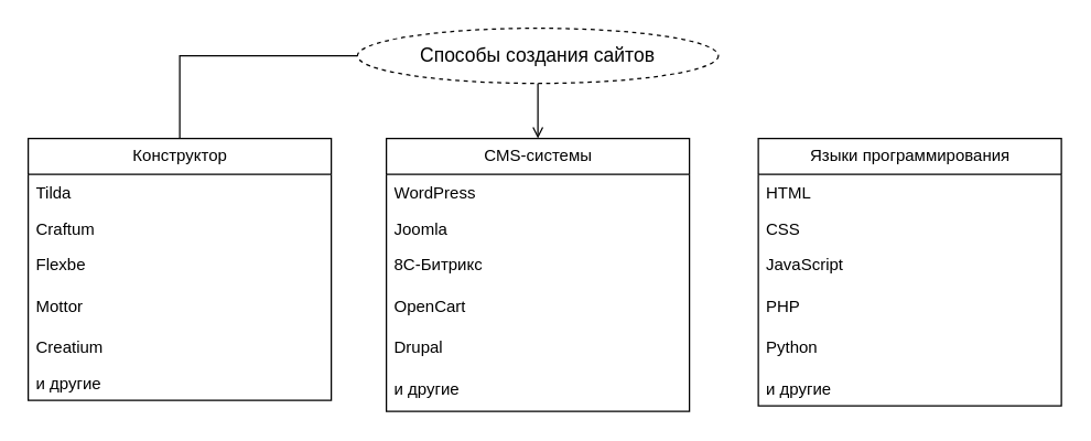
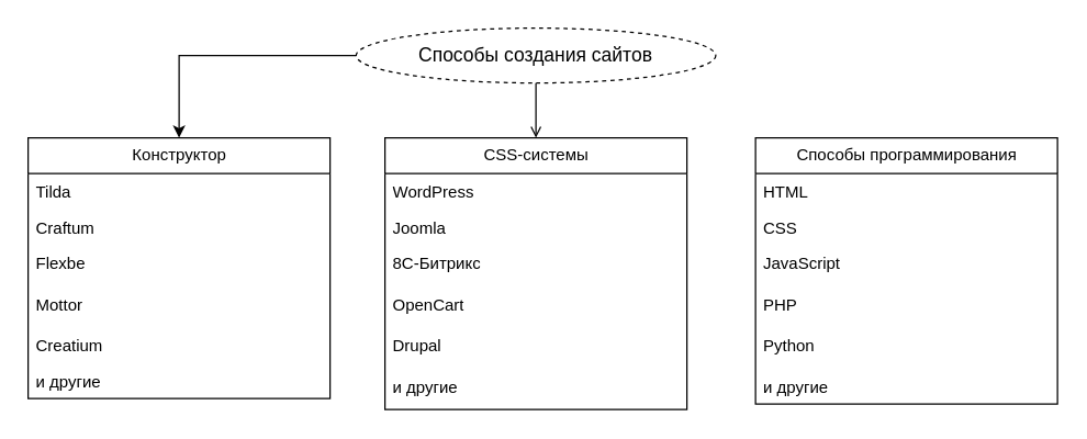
  <mxCell id="0" />
  <mxCell id="1" parent="0" />
- <mxCell id="2" style="edgeStyle=orthogonalEdgeStyle;rounded=0;orthogonalLoop=1;jettySize=auto;html=1;entryX=0.5;entryY=0;entryDx=0;entryDy=0;fontSize=14;endArrow=none;" parent="1" source="3" target="5" edge="1"><mxGeometry relative="1" as="geometry"><mxPoint x="130" y="100" as="targetPoint" /></mxGeometry></mxCell>
+ <mxCell id="2" style="edgeStyle=orthogonalEdgeStyle;rounded=0;orthogonalLoop=1;jettySize=auto;html=1;entryX=0.5;entryY=0;entryDx=0;entryDy=0;fontSize=14;" parent="1" source="3" target="5" edge="1"><mxGeometry relative="1" as="geometry"><mxPoint x="130" y="100" as="targetPoint" /></mxGeometry></mxCell>
  <mxCell id="3" value="Способы создания сайтов" style="ellipse;whiteSpace=wrap;html=1;fontSize=14;dashed=1;" parent="1" vertex="1"><mxGeometry x="259" y="20" width="262" height="40" as="geometry" /></mxCell>
  <mxCell id="4" value="" style="endArrow=open;html=1;rounded=0;exitX=0.5;exitY=1;exitDx=0;exitDy=0;entryX=0.5;entryY=0;entryDx=0;entryDy=0;fontSize=14;" parent="1" source="3" target="12" edge="1"><mxGeometry width="50" height="50" relative="1" as="geometry"><mxPoint x="380" y="250" as="sourcePoint" /><mxPoint x="390" y="100" as="targetPoint" /></mxGeometry></mxCell>
  <mxCell id="5" value="Конструктор" style="swimlane;fontStyle=0;childLayout=stackLayout;horizontal=1;startSize=26;fillColor=none;horizontalStack=0;resizeParent=1;resizeParentMax=0;resizeLast=0;collapsible=1;marginBottom=0;html=1;" parent="1" vertex="1"><mxGeometry x="20" y="100" width="220" height="190" as="geometry" /></mxCell>
  <mxCell id="6" value="Tilda" style="text;strokeColor=none;fillColor=none;align=left;verticalAlign=top;spacingLeft=4;spacingRight=4;overflow=hidden;rotatable=0;points=[[0,0.5],[1,0.5]];portConstraint=eastwest;whiteSpace=wrap;html=1;" parent="5" vertex="1"><mxGeometry y="26" width="220" height="26" as="geometry" /></mxCell>
  <mxCell id="7" value="Craftum" style="text;strokeColor=none;fillColor=none;align=left;verticalAlign=top;spacingLeft=4;spacingRight=4;overflow=hidden;rotatable=0;points=[[0,0.5],[1,0.5]];portConstraint=eastwest;whiteSpace=wrap;html=1;" parent="5" vertex="1"><mxGeometry y="52" width="220" height="26" as="geometry" /></mxCell>
  <mxCell id="8" value="Flexbe" style="text;strokeColor=none;fillColor=none;spacingLeft=4;spacingRight=4;overflow=hidden;rotatable=0;points=[[0,0.5],[1,0.5]];portConstraint=eastwest;fontSize=12;whiteSpace=wrap;html=1;" parent="5" vertex="1"><mxGeometry y="78" width="220" height="30" as="geometry" /></mxCell>
  <mxCell id="9" value="Mottor" style="text;strokeColor=none;fillColor=none;spacingLeft=4;spacingRight=4;overflow=hidden;rotatable=0;points=[[0,0.5],[1,0.5]];portConstraint=eastwest;fontSize=12;whiteSpace=wrap;html=1;" parent="5" vertex="1"><mxGeometry y="108" width="220" height="30" as="geometry" /></mxCell>
  <mxCell id="10" value="Creatium" style="text;strokeColor=none;fillColor=none;align=left;verticalAlign=top;spacingLeft=4;spacingRight=4;overflow=hidden;rotatable=0;points=[[0,0.5],[1,0.5]];portConstraint=eastwest;whiteSpace=wrap;html=1;" parent="5" vertex="1"><mxGeometry y="138" width="220" height="26" as="geometry" /></mxCell>
  <mxCell id="11" value="и другие" style="text;strokeColor=none;fillColor=none;align=left;verticalAlign=top;spacingLeft=4;spacingRight=4;overflow=hidden;rotatable=0;points=[[0,0.5],[1,0.5]];portConstraint=eastwest;whiteSpace=wrap;html=1;" parent="5" vertex="1"><mxGeometry y="164" width="220" height="26" as="geometry" /></mxCell>
- <mxCell id="12" value="CMS-системы" style="swimlane;fontStyle=0;childLayout=stackLayout;horizontal=1;startSize=26;fillColor=none;horizontalStack=0;resizeParent=1;resizeParentMax=0;resizeLast=0;collapsible=1;marginBottom=0;html=1;" parent="1" vertex="1"><mxGeometry x="280" y="100" width="220" height="198" as="geometry" /></mxCell>
+ <mxCell id="12" value="CSS-системы" style="swimlane;fontStyle=0;childLayout=stackLayout;horizontal=1;startSize=26;fillColor=none;horizontalStack=0;resizeParent=1;resizeParentMax=0;resizeLast=0;collapsible=1;marginBottom=0;html=1;" parent="1" vertex="1"><mxGeometry x="280" y="100" width="220" height="198" as="geometry" /></mxCell>
  <mxCell id="13" value="WordPress" style="text;strokeColor=none;fillColor=none;align=left;verticalAlign=top;spacingLeft=4;spacingRight=4;overflow=hidden;rotatable=0;points=[[0,0.5],[1,0.5]];portConstraint=eastwest;whiteSpace=wrap;html=1;" parent="12" vertex="1"><mxGeometry y="26" width="220" height="26" as="geometry" /></mxCell>
  <mxCell id="14" value="Joomla&amp;nbsp;" style="text;strokeColor=none;fillColor=none;align=left;verticalAlign=top;spacingLeft=4;spacingRight=4;overflow=hidden;rotatable=0;points=[[0,0.5],[1,0.5]];portConstraint=eastwest;whiteSpace=wrap;html=1;" parent="12" vertex="1"><mxGeometry y="52" width="220" height="26" as="geometry" /></mxCell>
  <mxCell id="15" value="8С-Битрикс" style="text;strokeColor=none;fillColor=none;spacingLeft=4;spacingRight=4;overflow=hidden;rotatable=0;points=[[0,0.5],[1,0.5]];portConstraint=eastwest;fontSize=12;whiteSpace=wrap;html=1;" parent="12" vertex="1"><mxGeometry y="78" width="220" height="30" as="geometry" /></mxCell>
  <mxCell id="16" value="OpenCart" style="text;strokeColor=none;fillColor=none;spacingLeft=4;spacingRight=4;overflow=hidden;rotatable=0;points=[[0,0.5],[1,0.5]];portConstraint=eastwest;fontSize=12;whiteSpace=wrap;html=1;" parent="12" vertex="1"><mxGeometry y="108" width="220" height="30" as="geometry" /></mxCell>
  <mxCell id="17" value="Drupal" style="text;strokeColor=none;fillColor=none;spacingLeft=4;spacingRight=4;overflow=hidden;rotatable=0;points=[[0,0.5],[1,0.5]];portConstraint=eastwest;fontSize=12;whiteSpace=wrap;html=1;" parent="12" vertex="1"><mxGeometry y="138" width="220" height="30" as="geometry" /></mxCell>
  <mxCell id="18" value="и другие" style="text;strokeColor=none;fillColor=none;spacingLeft=4;spacingRight=4;overflow=hidden;rotatable=0;points=[[0,0.5],[1,0.5]];portConstraint=eastwest;fontSize=12;whiteSpace=wrap;html=1;" parent="12" vertex="1"><mxGeometry y="168" width="220" height="30" as="geometry" /></mxCell>
- <mxCell id="19" value="Языки программирования" style="swimlane;fontStyle=0;childLayout=stackLayout;horizontal=1;startSize=26;fillColor=none;horizontalStack=0;resizeParent=1;resizeParentMax=0;resizeLast=0;collapsible=1;marginBottom=0;html=1;" parent="1" vertex="1"><mxGeometry x="550" y="100" width="220" height="194" as="geometry" /></mxCell>
+ <mxCell id="19" value="Способы программирования" style="swimlane;fontStyle=0;childLayout=stackLayout;horizontal=1;startSize=26;fillColor=none;horizontalStack=0;resizeParent=1;resizeParentMax=0;resizeLast=0;collapsible=1;marginBottom=0;html=1;" parent="1" vertex="1"><mxGeometry x="550" y="100" width="220" height="194" as="geometry" /></mxCell>
  <mxCell id="20" value="HTML" style="text;strokeColor=none;fillColor=none;align=left;verticalAlign=top;spacingLeft=4;spacingRight=4;overflow=hidden;rotatable=0;points=[[0,0.5],[1,0.5]];portConstraint=eastwest;whiteSpace=wrap;html=1;" parent="19" vertex="1"><mxGeometry y="26" width="220" height="26" as="geometry" /></mxCell>
  <mxCell id="21" value="CSS" style="text;strokeColor=none;fillColor=none;align=left;verticalAlign=top;spacingLeft=4;spacingRight=4;overflow=hidden;rotatable=0;points=[[0,0.5],[1,0.5]];portConstraint=eastwest;whiteSpace=wrap;html=1;" parent="19" vertex="1"><mxGeometry y="52" width="220" height="26" as="geometry" /></mxCell>
  <mxCell id="22" value="JavaScript" style="text;strokeColor=none;fillColor=none;spacingLeft=4;spacingRight=4;overflow=hidden;rotatable=0;points=[[0,0.5],[1,0.5]];portConstraint=eastwest;fontSize=12;whiteSpace=wrap;html=1;" parent="19" vertex="1"><mxGeometry y="78" width="220" height="30" as="geometry" /></mxCell>
  <mxCell id="23" value="PHP" style="text;strokeColor=none;fillColor=none;spacingLeft=4;spacingRight=4;overflow=hidden;rotatable=0;points=[[0,0.5],[1,0.5]];portConstraint=eastwest;fontSize=12;whiteSpace=wrap;html=1;" parent="19" vertex="1"><mxGeometry y="108" width="220" height="30" as="geometry" /></mxCell>
  <mxCell id="24" value="Python" style="text;strokeColor=none;fillColor=none;spacingLeft=4;spacingRight=4;overflow=hidden;rotatable=0;points=[[0,0.5],[1,0.5]];portConstraint=eastwest;fontSize=12;whiteSpace=wrap;html=1;" parent="19" vertex="1"><mxGeometry y="138" width="220" height="30" as="geometry" /></mxCell>
  <mxCell id="25" value="и другие" style="text;strokeColor=none;fillColor=none;align=left;verticalAlign=top;spacingLeft=4;spacingRight=4;overflow=hidden;rotatable=0;points=[[0,0.5],[1,0.5]];portConstraint=eastwest;whiteSpace=wrap;html=1;" parent="19" vertex="1"><mxGeometry y="168" width="220" height="26" as="geometry" /></mxCell>
